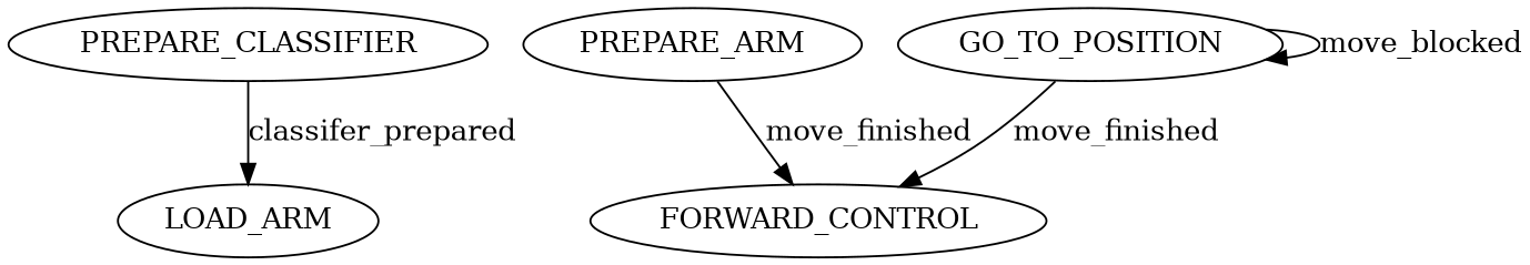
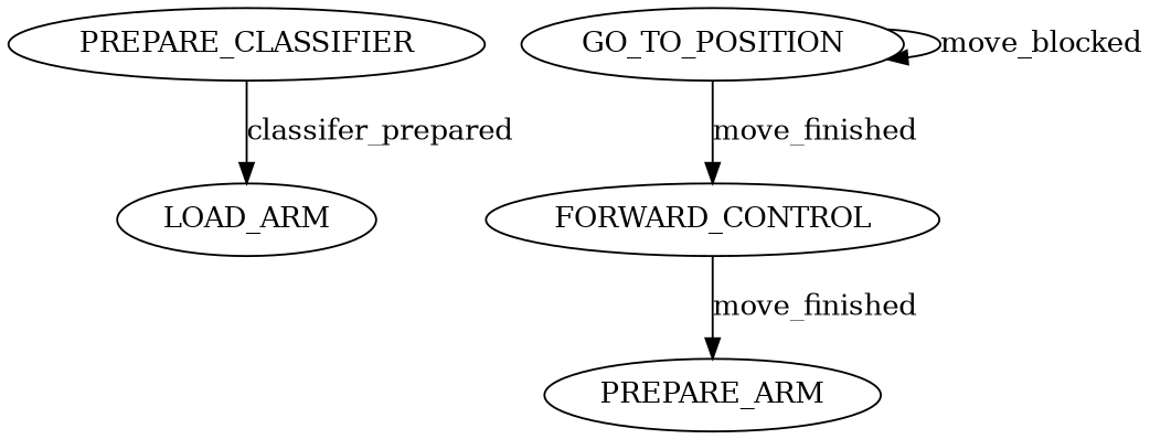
  digraph {
    n1 [label=LOAD_ARM]
    PREPARE_CLASSIFIER
    FORWARD_CONTROL
    PREPARE_ARM
    GO_TO_POSITION
    PREPARE_CLASSIFIER -> n1 [label=classifer_prepared]
-   PREPARE_ARM -> FORWARD_CONTROL [label=move_finished]
+   FORWARD_CONTROL -> PREPARE_ARM [label=move_finished]
    GO_TO_POSITION -> FORWARD_CONTROL [label=move_finished]
    GO_TO_POSITION -> GO_TO_POSITION [label=move_blocked]
  }
